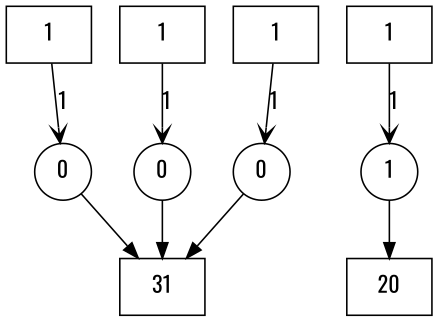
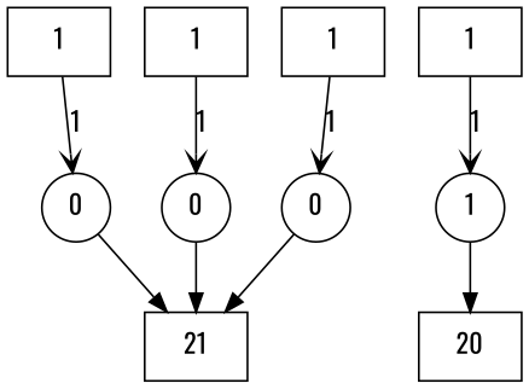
  digraph {
    fontname=Oswald
    node [shape=box fontname=Oswald]
    edge [fontname=Oswald]
    n1 [label=0 shape=circle]
    n2 [label=0 shape=circle]
    n3 [label=1 shape=circle]
    n4 [label=0 shape=circle]
-   21 [label=31]
+   21
    n6 [arrowhead=vee label=1]
    n7 [arrowhead=vee label=1]
    n8 [arrowhead=vee label=1]
    20
    n10 [arrowhead=vee label=1]
    subgraph sub_1 {
      n1
      n2
      n3
      n4
    }
    subgraph sub_2 {
      21
      n6
      n7
      n8
      20
      n10
    }
    n1 -> 21
    n2 -> 21
    n3 -> 20
    n4 -> 21
    n6 -> n1 [arrowhead=vee label=1]
    n7 -> n2 [arrowhead=vee label=1]
    n8 -> n3 [arrowhead=vee label=1]
    n10 -> n4 [arrowhead=vee label=1]
  }
